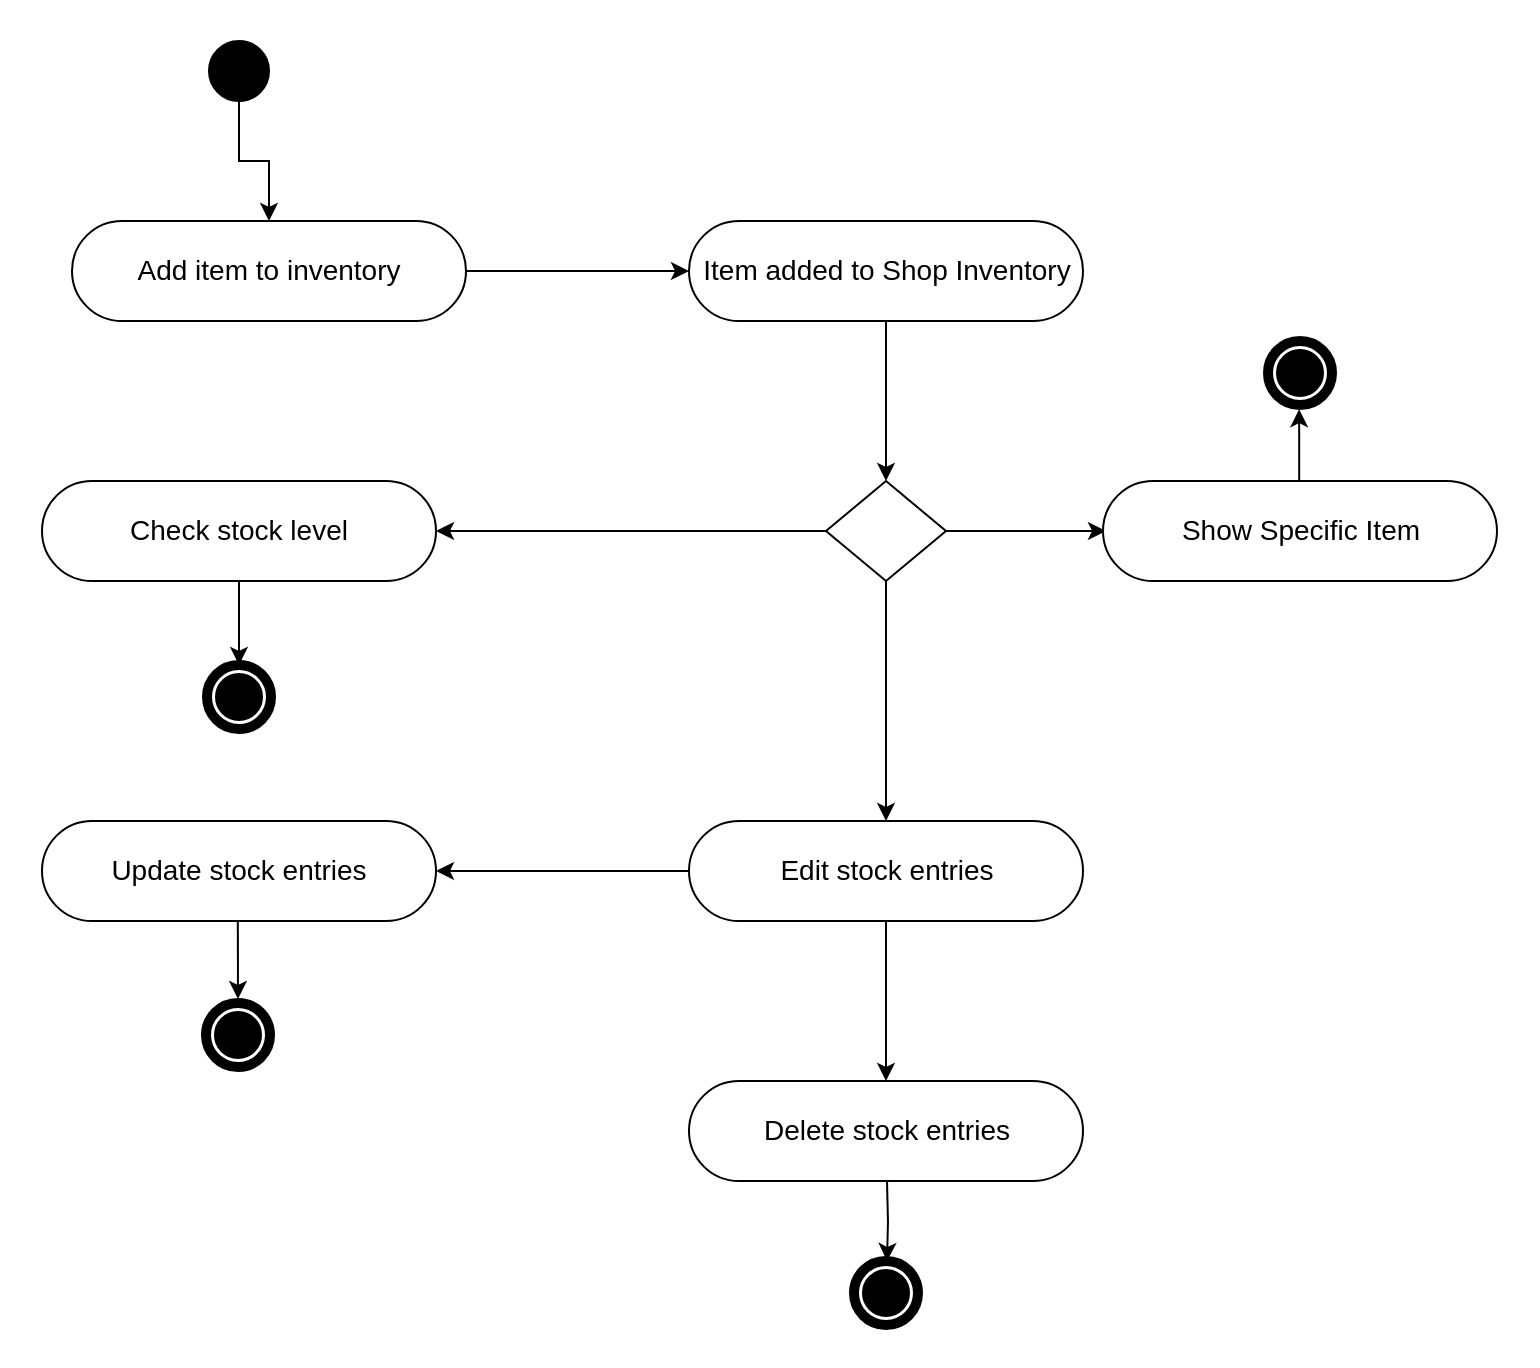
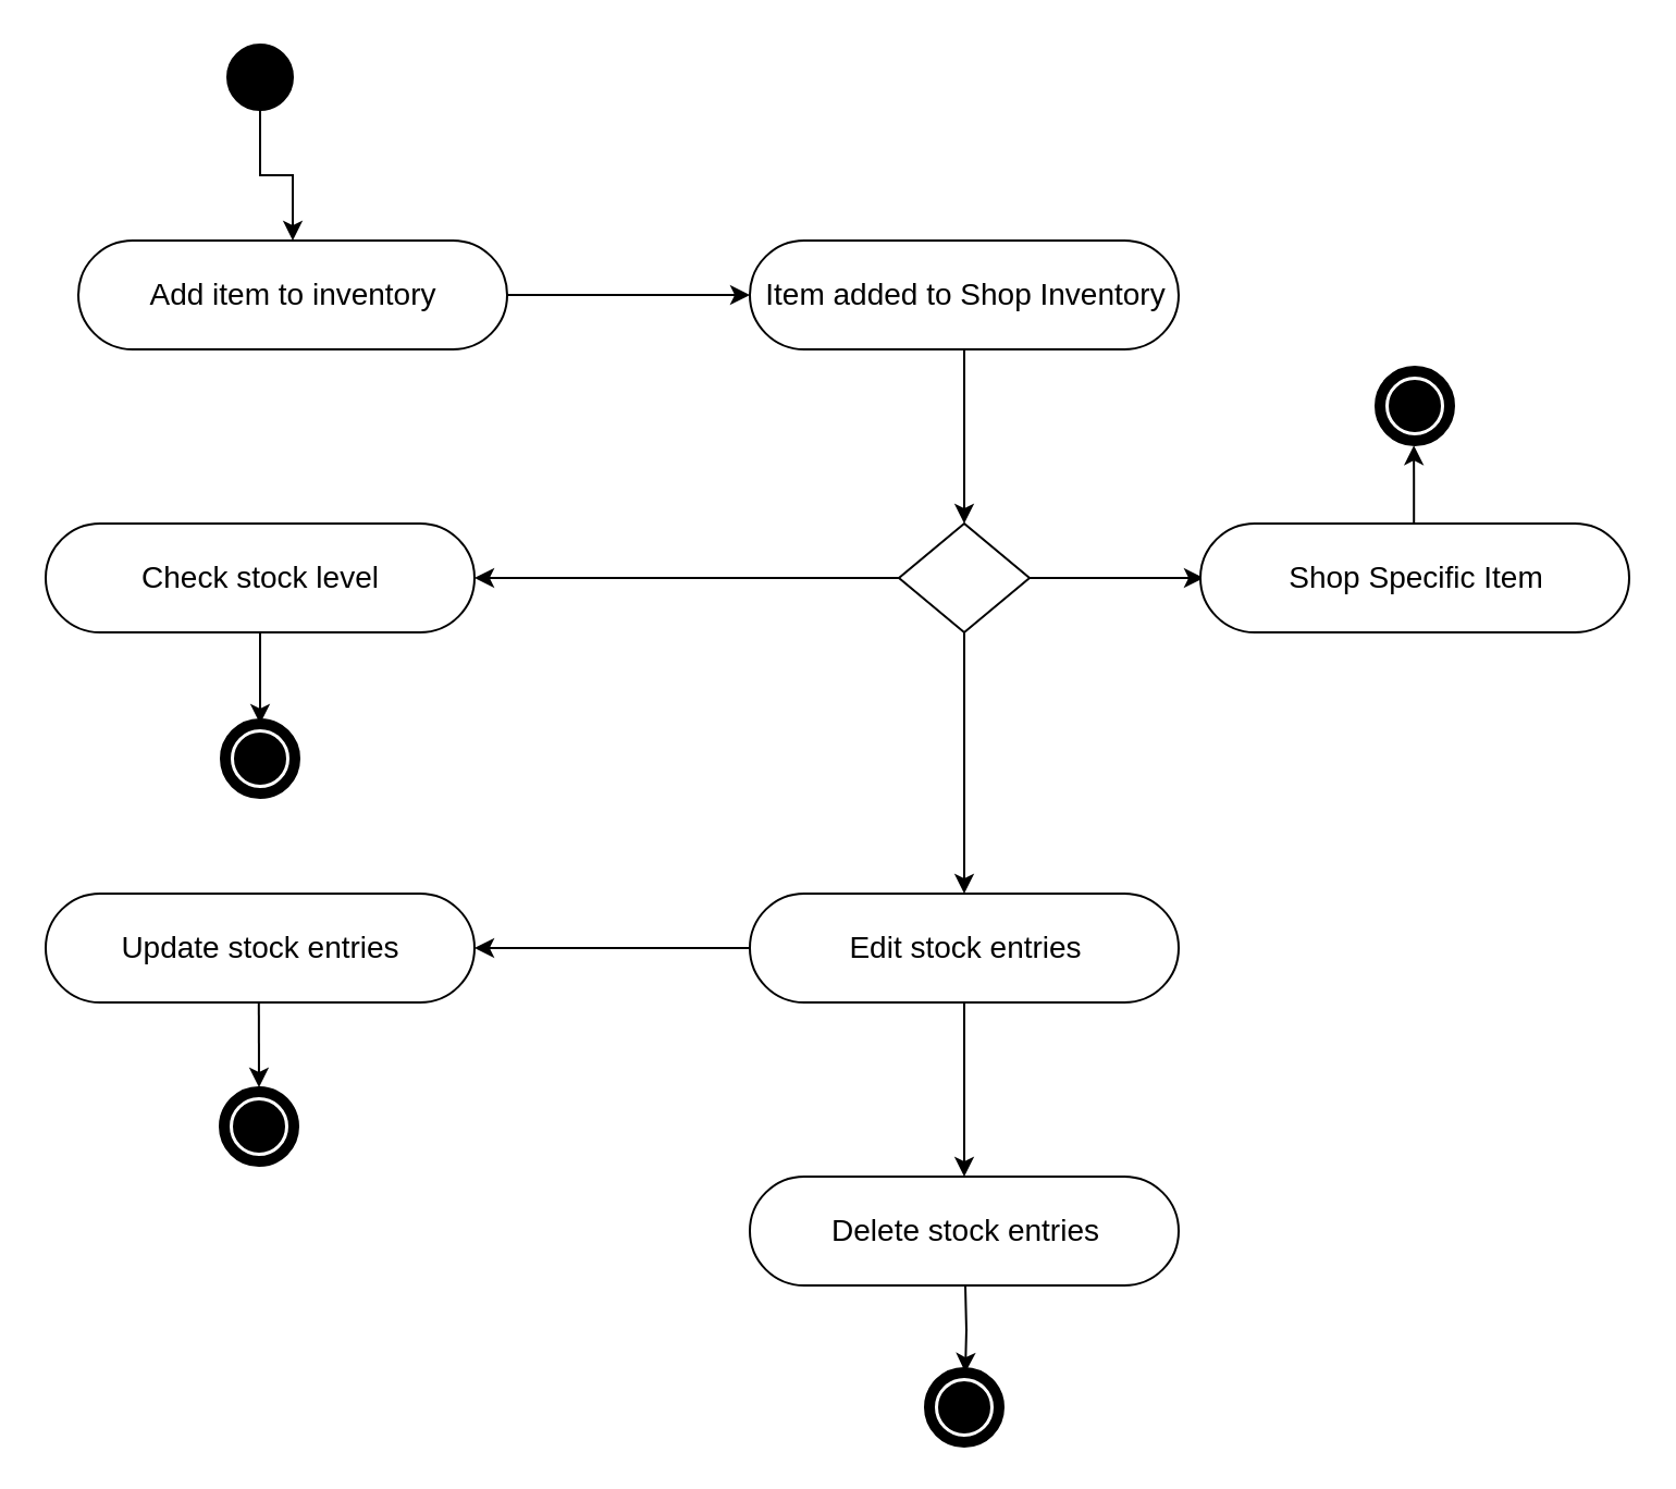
  <mxCell id="0" />
  <mxCell id="1" parent="0" />
  <mxCell id="2" value="" style="edgeStyle=orthogonalEdgeStyle;rounded=0;orthogonalLoop=1;jettySize=auto;html=1;" parent="1" source="3" target="5" edge="1"><mxGeometry relative="1" as="geometry" /></mxCell>
  <mxCell id="3" value="" style="shape=ellipse;html=1;dashed=0;whitespace=wrap;aspect=fixed;perimeter=ellipsePerimeter;fillColor=#000000;" parent="1" vertex="1"><mxGeometry x="104" y="20" width="30" height="30" as="geometry" /></mxCell>
  <mxCell id="4" value="" style="edgeStyle=orthogonalEdgeStyle;rounded=0;orthogonalLoop=1;jettySize=auto;html=1;" parent="1" source="5" target="7" edge="1"><mxGeometry relative="1" as="geometry" /></mxCell>
  <mxCell id="5" value="&lt;font style=&quot;font-size: 14px&quot;&gt;Add item to inventory&lt;/font&gt;" style="html=1;dashed=0;whitespace=wrap;shape=mxgraph.dfd.start" parent="1" vertex="1"><mxGeometry x="35.5" y="110" width="197" height="50" as="geometry" /></mxCell>
  <mxCell id="6" value="" style="edgeStyle=orthogonalEdgeStyle;rounded=0;orthogonalLoop=1;jettySize=auto;html=1;" parent="1" source="7" edge="1"><mxGeometry relative="1" as="geometry"><mxPoint x="442.5" y="240" as="targetPoint" /></mxGeometry></mxCell>
  <mxCell id="7" value="&lt;font style=&quot;font-size: 14px&quot;&gt;Item added to Shop Inventory&lt;/font&gt;" style="html=1;dashed=0;whitespace=wrap;shape=mxgraph.dfd.start" parent="1" vertex="1"><mxGeometry x="344" y="110" width="197" height="50" as="geometry" /></mxCell>
  <mxCell id="8" value="" style="edgeStyle=orthogonalEdgeStyle;rounded=0;orthogonalLoop=1;jettySize=auto;html=1;entryX=1;entryY=0.5;entryDx=0;entryDy=0;entryPerimeter=0;" parent="1" source="11" target="12" edge="1"><mxGeometry relative="1" as="geometry"><mxPoint x="332.5" y="265" as="targetPoint" /></mxGeometry></mxCell>
  <mxCell id="9" value="" style="edgeStyle=orthogonalEdgeStyle;rounded=0;orthogonalLoop=1;jettySize=auto;html=1;entryX=0.5;entryY=0.5;entryDx=0;entryDy=-25;entryPerimeter=0;" parent="1" source="11" target="15" edge="1"><mxGeometry relative="1" as="geometry"><mxPoint x="442.5" y="370" as="targetPoint" /></mxGeometry></mxCell>
  <mxCell id="10" value="" style="edgeStyle=orthogonalEdgeStyle;rounded=0;orthogonalLoop=1;jettySize=auto;html=1;" parent="1" source="11" edge="1"><mxGeometry relative="1" as="geometry"><mxPoint x="552.5" y="265" as="targetPoint" /></mxGeometry></mxCell>
  <mxCell id="11" value="" style="shape=rhombus;html=1;dashed=0;whitespace=wrap;perimeter=rhombusPerimeter;align=center;" parent="1" vertex="1"><mxGeometry x="412.5" y="240" width="60" height="50" as="geometry" /></mxCell>
  <mxCell id="12" value="&lt;span style=&quot;font-size: 14px&quot;&gt;Check stock level&lt;/span&gt;" style="html=1;dashed=0;whitespace=wrap;shape=mxgraph.dfd.start" parent="1" vertex="1"><mxGeometry x="20.5" y="240" width="197" height="50" as="geometry" /></mxCell>
  <mxCell id="13" value="" style="edgeStyle=orthogonalEdgeStyle;rounded=0;orthogonalLoop=1;jettySize=auto;html=1;" parent="1" source="15" target="17" edge="1"><mxGeometry relative="1" as="geometry" /></mxCell>
  <mxCell id="14" value="" style="edgeStyle=orthogonalEdgeStyle;rounded=0;orthogonalLoop=1;jettySize=auto;html=1;" parent="1" source="15" target="16" edge="1"><mxGeometry relative="1" as="geometry" /></mxCell>
  <mxCell id="15" value="&lt;span style=&quot;font-size: 14px&quot;&gt;Edit stock entries&lt;/span&gt;" style="html=1;dashed=0;whitespace=wrap;shape=mxgraph.dfd.start" parent="1" vertex="1"><mxGeometry x="344" y="410" width="197" height="50" as="geometry" /></mxCell>
  <mxCell id="16" value="&lt;span style=&quot;font-size: 14px&quot;&gt;Delete stock entries&lt;/span&gt;" style="html=1;dashed=0;whitespace=wrap;shape=mxgraph.dfd.start" parent="1" vertex="1"><mxGeometry x="344" y="540" width="197" height="50" as="geometry" /></mxCell>
  <mxCell id="17" value="&lt;span style=&quot;font-size: 14px&quot;&gt;Update stock entries&lt;/span&gt;" style="html=1;dashed=0;whitespace=wrap;shape=mxgraph.dfd.start" parent="1" vertex="1"><mxGeometry x="20.5" y="410" width="197" height="50" as="geometry" /></mxCell>
  <mxCell id="18" value="" style="edgeStyle=orthogonalEdgeStyle;rounded=0;orthogonalLoop=1;jettySize=auto;html=1;exitX=0.5;exitY=0.5;exitDx=0;exitDy=25;exitPerimeter=0;" parent="1" source="12" target="19" edge="1"><mxGeometry relative="1" as="geometry" /></mxCell>
  <mxCell id="19" value="" style="shape=ellipse;html=1;dashed=0;whitespace=wrap;aspect=fixed;strokeWidth=5;perimeter=ellipsePerimeter;align=center;" parent="1" vertex="1"><mxGeometry x="103" y="332" width="32" height="32" as="geometry" /></mxCell>
  <mxCell id="20" value="" style="shape=ellipse;html=1;dashed=0;whitespace=wrap;aspect=fixed;strokeWidth=5;perimeter=ellipsePerimeter;align=center;fillColor=#000000;" parent="1" vertex="1"><mxGeometry x="109.5" y="338.5" width="19" height="19" as="geometry" /></mxCell>
  <mxCell id="21" value="" style="shape=ellipse;html=1;dashed=0;whitespace=wrap;aspect=fixed;strokeWidth=5;perimeter=ellipsePerimeter;align=center;" parent="1" vertex="1"><mxGeometry x="426.5" y="630" width="32" height="32" as="geometry" /></mxCell>
  <mxCell id="22" value="" style="edgeStyle=orthogonalEdgeStyle;rounded=0;orthogonalLoop=1;jettySize=auto;html=1;" parent="1" edge="1"><mxGeometry relative="1" as="geometry"><mxPoint x="443" y="590" as="sourcePoint" /><mxPoint x="443" y="630" as="targetPoint" /></mxGeometry></mxCell>
  <mxCell id="23" value="" style="shape=ellipse;html=1;dashed=0;whitespace=wrap;aspect=fixed;strokeWidth=5;perimeter=ellipsePerimeter;align=center;fillColor=#000000;" parent="1" vertex="1"><mxGeometry x="433" y="636.5" width="19" height="19" as="geometry" /></mxCell>
  <mxCell id="24" value="" style="edgeStyle=orthogonalEdgeStyle;rounded=0;orthogonalLoop=1;jettySize=auto;html=1;exitX=0.497;exitY=1.003;exitDx=0;exitDy=0;exitPerimeter=0;" parent="1" source="17" edge="1"><mxGeometry relative="1" as="geometry"><mxPoint x="119" y="461" as="sourcePoint" /><mxPoint x="118.5" y="499" as="targetPoint" /></mxGeometry></mxCell>
  <mxCell id="25" value="" style="shape=ellipse;html=1;dashed=0;whitespace=wrap;aspect=fixed;strokeWidth=5;perimeter=ellipsePerimeter;align=center;" parent="1" vertex="1"><mxGeometry x="102.5" y="501" width="32" height="32" as="geometry" /></mxCell>
  <mxCell id="26" value="" style="shape=ellipse;html=1;dashed=0;whitespace=wrap;aspect=fixed;strokeWidth=5;perimeter=ellipsePerimeter;align=center;fillColor=#000000;" parent="1" vertex="1"><mxGeometry x="109" y="507.5" width="19" height="19" as="geometry" /></mxCell>
  <mxCell id="27" value="" style="edgeStyle=orthogonalEdgeStyle;rounded=0;orthogonalLoop=1;jettySize=auto;html=1;fontSize=14;entryX=0.486;entryY=1.066;entryDx=0;entryDy=0;entryPerimeter=0;" parent="1" source="28" target="29" edge="1"><mxGeometry relative="1" as="geometry"><mxPoint x="650" y="210" as="targetPoint" /><Array as="points"><mxPoint x="650" y="220" /></Array></mxGeometry></mxCell>
- <mxCell id="28" value="&lt;font style=&quot;font-size: 14px&quot;&gt;Show Specific Item&lt;/font&gt;" style="html=1;dashed=0;whitespace=wrap;shape=mxgraph.dfd.start" parent="1" vertex="1"><mxGeometry x="551" y="240" width="197" height="50" as="geometry" /></mxCell>
+ <mxCell id="28" value="&lt;font style=&quot;font-size: 14px&quot;&gt;Shop Specific Item&lt;/font&gt;" style="html=1;dashed=0;whitespace=wrap;shape=mxgraph.dfd.start" parent="1" vertex="1"><mxGeometry x="551" y="240" width="197" height="50" as="geometry" /></mxCell>
  <mxCell id="29" value="" style="shape=ellipse;html=1;dashed=0;whitespace=wrap;aspect=fixed;strokeWidth=5;perimeter=ellipsePerimeter;align=center;" parent="1" vertex="1"><mxGeometry x="633.5" y="170" width="32" height="32" as="geometry" /></mxCell>
  <mxCell id="30" value="" style="shape=ellipse;html=1;dashed=0;whitespace=wrap;aspect=fixed;strokeWidth=5;perimeter=ellipsePerimeter;align=center;fillColor=#000000;" parent="1" vertex="1"><mxGeometry x="640" y="176.5" width="19" height="19" as="geometry" /></mxCell>
